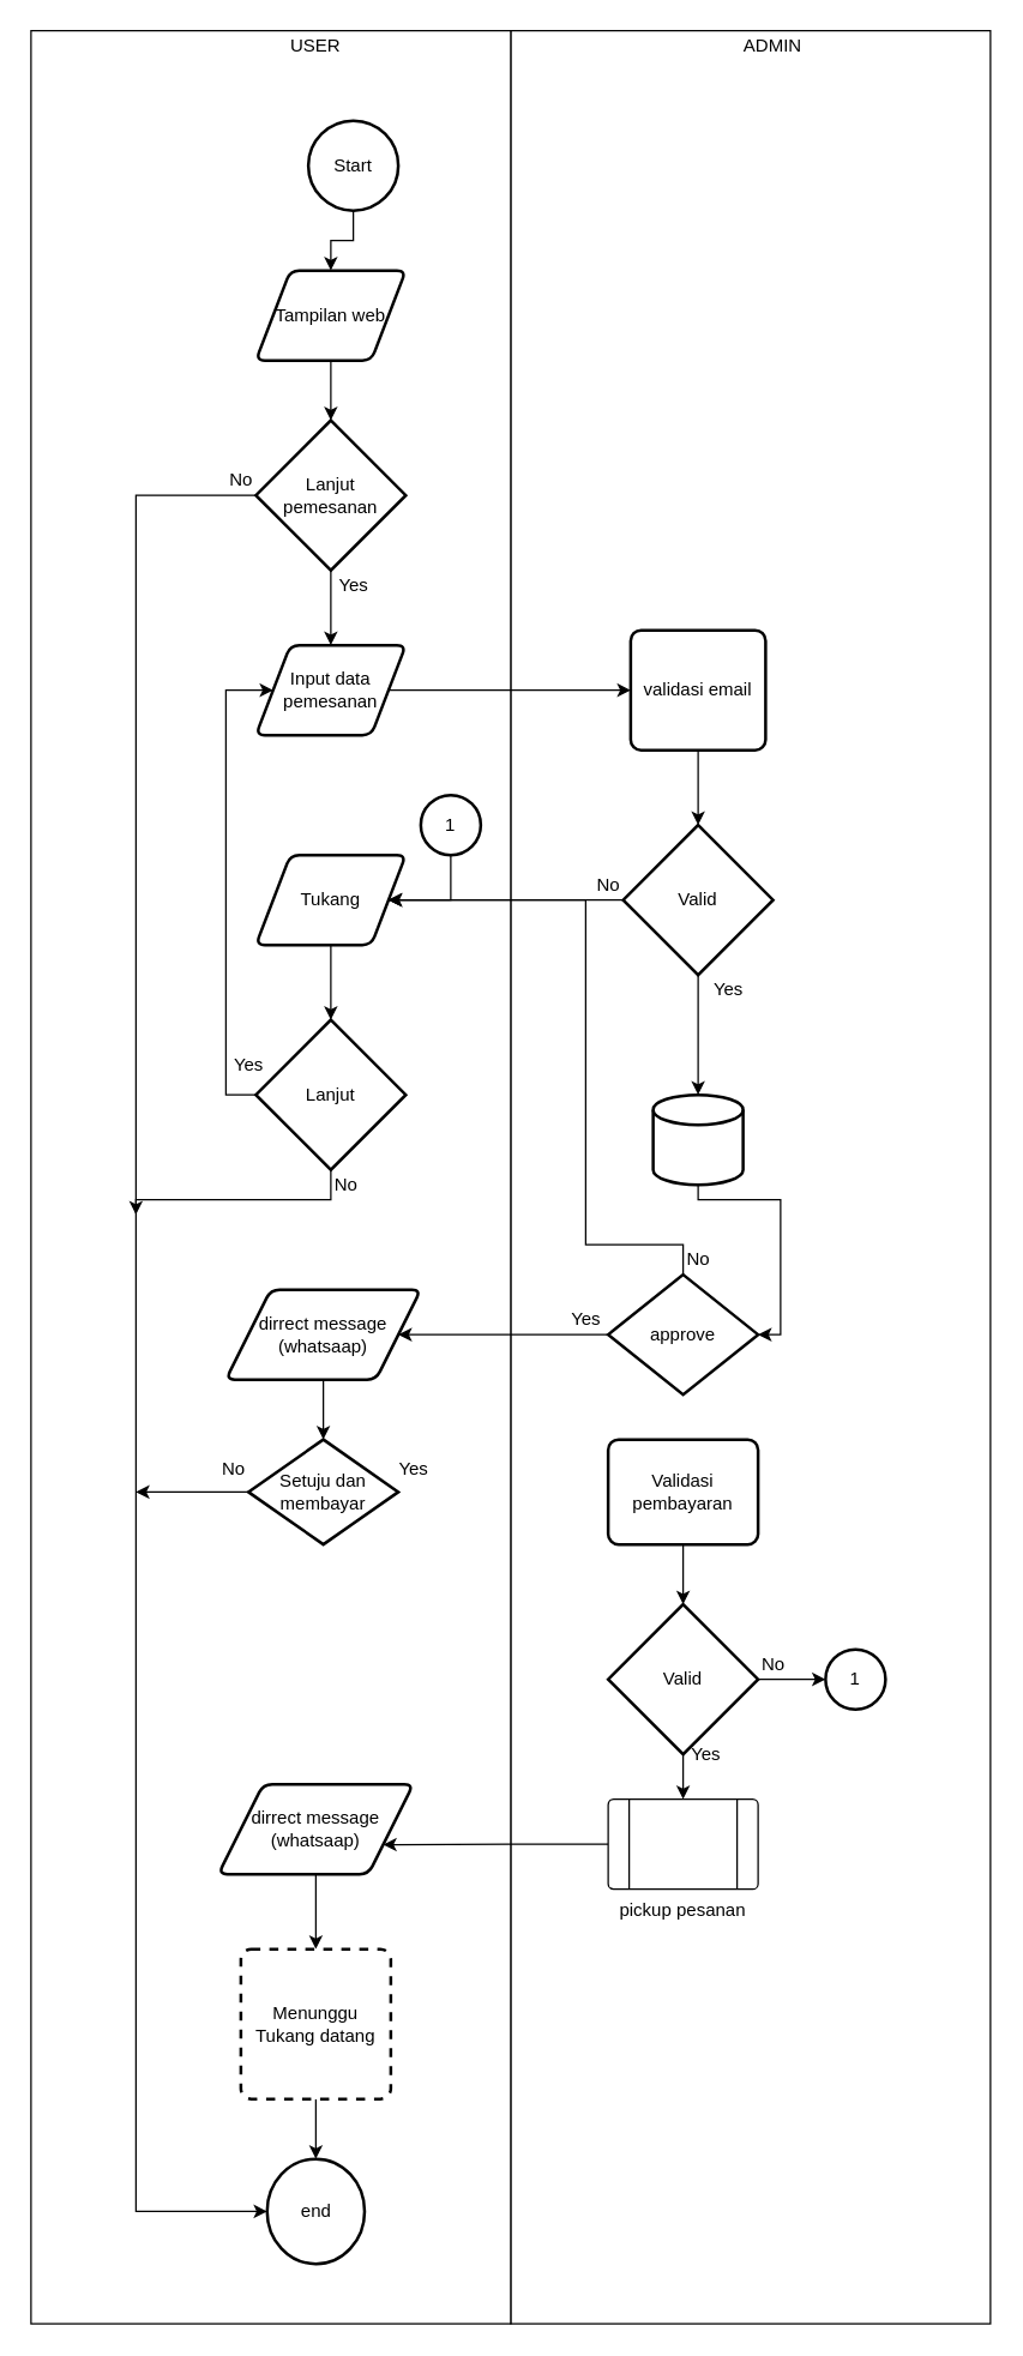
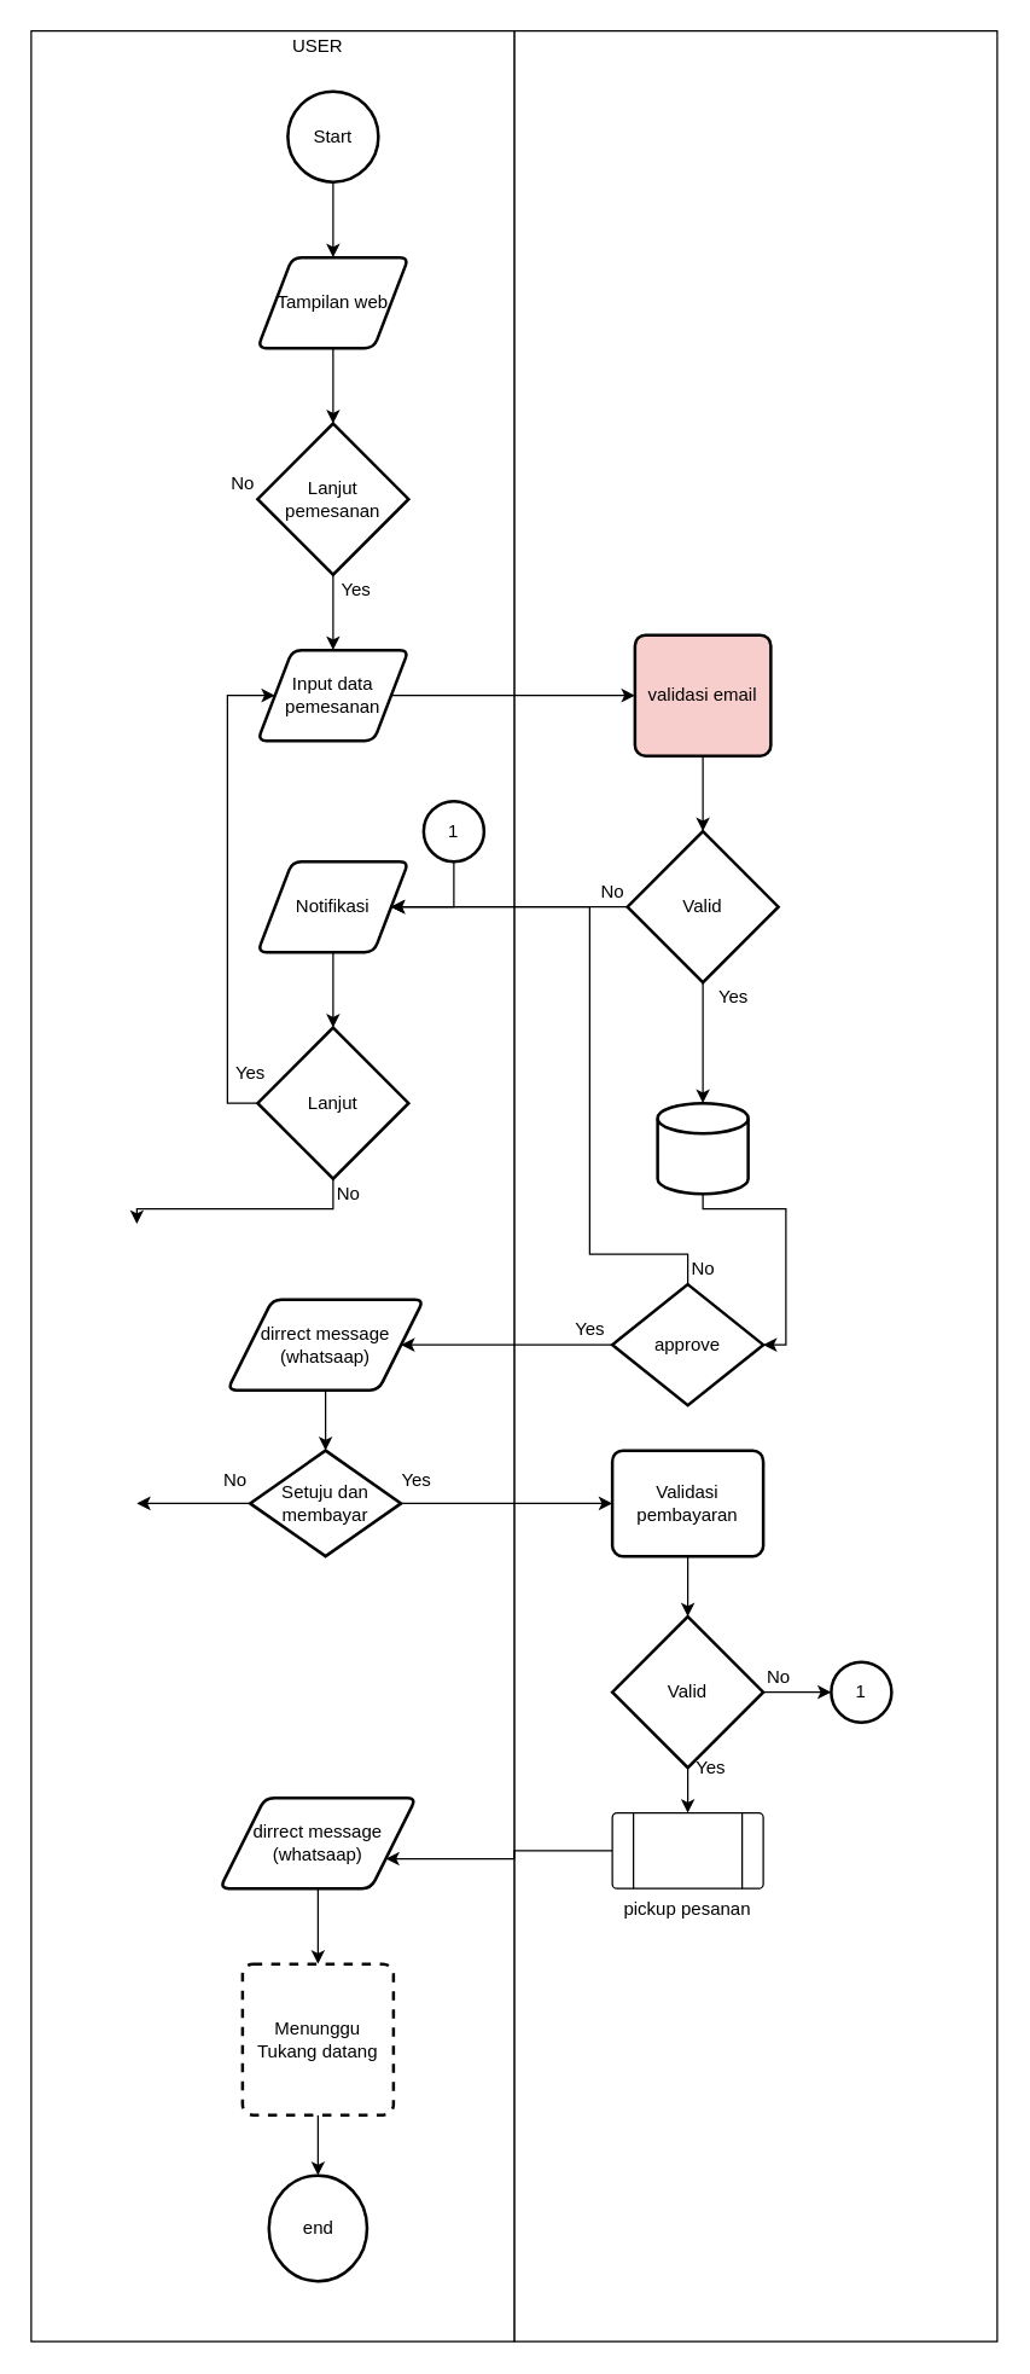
  <mxCell id="0" />
  <mxCell id="1" parent="0" />
  <mxCell id="2" value="" style="rounded=0;whiteSpace=wrap;html=1;" parent="1" vertex="1"><mxGeometry x="340" y="20" width="320" height="1530" as="geometry" /></mxCell>
  <mxCell id="3" value="" style="rounded=0;whiteSpace=wrap;html=1;" parent="1" vertex="1"><mxGeometry x="20" y="20" width="320" height="1530" as="geometry" /></mxCell>
  <mxCell id="4" style="edgeStyle=orthogonalEdgeStyle;rounded=0;orthogonalLoop=1;jettySize=auto;html=1;exitX=0.5;exitY=1;exitDx=0;exitDy=0;exitPerimeter=0;entryX=0.5;entryY=0;entryDx=0;entryDy=0;" parent="1" source="5" target="7" edge="1"><mxGeometry relative="1" as="geometry" /></mxCell>
- <mxCell id="5" value="Start" style="strokeWidth=2;html=1;shape=mxgraph.flowchart.start_2;whiteSpace=wrap;" parent="1" vertex="1"><mxGeometry x="205" y="80" width="60" height="60" as="geometry" /></mxCell>
+ <mxCell id="5" value="Start" style="strokeWidth=2;html=1;shape=mxgraph.flowchart.start_2;whiteSpace=wrap;" parent="1" vertex="1"><mxGeometry x="190" y="60" width="60" height="60" as="geometry" /></mxCell>
  <mxCell id="6" style="edgeStyle=orthogonalEdgeStyle;rounded=0;orthogonalLoop=1;jettySize=auto;html=1;exitX=0.5;exitY=1;exitDx=0;exitDy=0;entryX=0.5;entryY=0;entryDx=0;entryDy=0;entryPerimeter=0;" parent="1" source="7" target="10" edge="1"><mxGeometry relative="1" as="geometry" /></mxCell>
- <mxCell id="7" value="Tampilan web" style="shape=parallelogram;html=1;strokeWidth=2;perimeter=parallelogramPerimeter;whiteSpace=wrap;rounded=1;arcSize=12;size=0.23;" parent="1" vertex="1"><mxGeometry x="170" y="180" width="100" height="60" as="geometry" /></mxCell>
+ <mxCell id="7" value="Tampilan web" style="shape=parallelogram;html=1;strokeWidth=2;perimeter=parallelogramPerimeter;whiteSpace=wrap;rounded=1;arcSize=12;size=0.23;" parent="1" vertex="1"><mxGeometry x="170" y="170" width="100" height="60" as="geometry" /></mxCell>
  <mxCell id="8" style="edgeStyle=orthogonalEdgeStyle;rounded=0;orthogonalLoop=1;jettySize=auto;html=1;exitX=0.5;exitY=1;exitDx=0;exitDy=0;exitPerimeter=0;entryX=0.5;entryY=0;entryDx=0;entryDy=0;" parent="1" source="10" target="12" edge="1"><mxGeometry relative="1" as="geometry" /></mxCell>
- <mxCell id="9" style="edgeStyle=orthogonalEdgeStyle;rounded=0;orthogonalLoop=1;jettySize=auto;html=1;exitX=0;exitY=0.5;exitDx=0;exitDy=0;exitPerimeter=0;entryX=0;entryY=0.5;entryDx=0;entryDy=0;entryPerimeter=0;" parent="1" source="10" target="36" edge="1"><mxGeometry relative="1" as="geometry"><Array as="points"><mxPoint x="90" y="330" /><mxPoint x="90" y="1475" /></Array></mxGeometry></mxCell>
  <mxCell id="10" value="Lanjut pemesanan" style="strokeWidth=2;html=1;shape=mxgraph.flowchart.decision;whiteSpace=wrap;" parent="1" vertex="1"><mxGeometry x="170" y="280" width="100" height="100" as="geometry" /></mxCell>
  <mxCell id="11" style="edgeStyle=orthogonalEdgeStyle;rounded=0;orthogonalLoop=1;jettySize=auto;html=1;exitX=1;exitY=0.5;exitDx=0;exitDy=0;entryX=0;entryY=0.5;entryDx=0;entryDy=0;" parent="1" source="12" target="14" edge="1"><mxGeometry relative="1" as="geometry" /></mxCell>
  <mxCell id="12" value="Input data pemesanan" style="shape=parallelogram;html=1;strokeWidth=2;perimeter=parallelogramPerimeter;whiteSpace=wrap;rounded=1;arcSize=12;size=0.23;" parent="1" vertex="1"><mxGeometry x="170" y="430" width="100" height="60" as="geometry" /></mxCell>
  <mxCell id="13" style="edgeStyle=orthogonalEdgeStyle;rounded=0;orthogonalLoop=1;jettySize=auto;html=1;exitX=0.5;exitY=1;exitDx=0;exitDy=0;entryX=0.5;entryY=0;entryDx=0;entryDy=0;entryPerimeter=0;" parent="1" source="14" target="41" edge="1"><mxGeometry relative="1" as="geometry" /></mxCell>
- <mxCell id="14" value="validasi email" style="rounded=1;whiteSpace=wrap;html=1;absoluteArcSize=1;arcSize=14;strokeWidth=2;" parent="1" vertex="1"><mxGeometry x="420" y="420" width="90" height="80" as="geometry" /></mxCell>
+ <mxCell id="14" value="validasi email" style="rounded=1;whiteSpace=wrap;html=1;absoluteArcSize=1;arcSize=14;strokeWidth=2;fillColor=#f8cecc;" parent="1" vertex="1"><mxGeometry x="420" y="420" width="90" height="80" as="geometry" /></mxCell>
  <mxCell id="15" style="edgeStyle=orthogonalEdgeStyle;rounded=0;orthogonalLoop=1;jettySize=auto;html=1;exitX=0.5;exitY=1;exitDx=0;exitDy=0;exitPerimeter=0;entryX=1;entryY=0.5;entryDx=0;entryDy=0;entryPerimeter=0;" parent="1" source="16" target="19" edge="1"><mxGeometry relative="1" as="geometry"><Array as="points"><mxPoint x="465" y="800" /><mxPoint x="520" y="800" /><mxPoint x="520" y="890" /></Array></mxGeometry></mxCell>
  <mxCell id="16" value="" style="strokeWidth=2;html=1;shape=mxgraph.flowchart.database;whiteSpace=wrap;" parent="1" vertex="1"><mxGeometry x="435" y="730" width="60" height="60" as="geometry" /></mxCell>
  <mxCell id="17" style="edgeStyle=orthogonalEdgeStyle;rounded=0;orthogonalLoop=1;jettySize=auto;html=1;exitX=0;exitY=0.5;exitDx=0;exitDy=0;exitPerimeter=0;entryX=1;entryY=0.5;entryDx=0;entryDy=0;" parent="1" source="19" target="21" edge="1"><mxGeometry relative="1" as="geometry" /></mxCell>
  <mxCell id="18" style="edgeStyle=orthogonalEdgeStyle;rounded=0;orthogonalLoop=1;jettySize=auto;html=1;exitX=0.5;exitY=0;exitDx=0;exitDy=0;exitPerimeter=0;entryX=1;entryY=0.5;entryDx=0;entryDy=0;" parent="1" source="19" target="43" edge="1"><mxGeometry relative="1" as="geometry"><Array as="points"><mxPoint x="455" y="830" /><mxPoint x="390" y="830" /><mxPoint x="390" y="600" /></Array></mxGeometry></mxCell>
  <mxCell id="19" value="approve" style="strokeWidth=2;html=1;shape=mxgraph.flowchart.decision;whiteSpace=wrap;" parent="1" vertex="1"><mxGeometry x="405" y="850" width="100" height="80" as="geometry" /></mxCell>
  <mxCell id="20" style="edgeStyle=orthogonalEdgeStyle;rounded=0;orthogonalLoop=1;jettySize=auto;html=1;exitX=0.5;exitY=1;exitDx=0;exitDy=0;entryX=0.5;entryY=0;entryDx=0;entryDy=0;entryPerimeter=0;" parent="1" source="21" target="24" edge="1"><mxGeometry relative="1" as="geometry" /></mxCell>
  <mxCell id="21" value="dirrect message (whatsaap)" style="shape=parallelogram;html=1;strokeWidth=2;perimeter=parallelogramPerimeter;whiteSpace=wrap;rounded=1;arcSize=12;size=0.23;" parent="1" vertex="1"><mxGeometry x="150" y="860" width="130" height="60" as="geometry" /></mxCell>
+ <mxCell id="22" style="edgeStyle=orthogonalEdgeStyle;rounded=0;orthogonalLoop=1;jettySize=auto;html=1;exitX=1;exitY=0.5;exitDx=0;exitDy=0;exitPerimeter=0;" parent="1" source="24" target="26" edge="1"><mxGeometry relative="1" as="geometry" /></mxCell>
  <mxCell id="23" style="edgeStyle=orthogonalEdgeStyle;rounded=0;orthogonalLoop=1;jettySize=auto;html=1;exitX=0;exitY=0.5;exitDx=0;exitDy=0;exitPerimeter=0;" parent="1" source="24" edge="1"><mxGeometry relative="1" as="geometry"><mxPoint x="90" y="995" as="targetPoint" /></mxGeometry></mxCell>
  <mxCell id="24" value="Setuju dan membayar" style="strokeWidth=2;html=1;shape=mxgraph.flowchart.decision;whiteSpace=wrap;" parent="1" vertex="1"><mxGeometry x="165" y="960" width="100" height="70" as="geometry" /></mxCell>
  <mxCell id="25" style="edgeStyle=orthogonalEdgeStyle;rounded=0;orthogonalLoop=1;jettySize=auto;html=1;exitX=0.5;exitY=1;exitDx=0;exitDy=0;entryX=0.5;entryY=0;entryDx=0;entryDy=0;entryPerimeter=0;" parent="1" source="26" target="29" edge="1"><mxGeometry relative="1" as="geometry" /></mxCell>
  <mxCell id="26" value="Validasi pembayaran" style="rounded=1;whiteSpace=wrap;html=1;absoluteArcSize=1;arcSize=14;strokeWidth=2;" parent="1" vertex="1"><mxGeometry x="405" y="960" width="100" height="70" as="geometry" /></mxCell>
  <mxCell id="27" style="edgeStyle=orthogonalEdgeStyle;rounded=0;orthogonalLoop=1;jettySize=auto;html=1;exitX=0.5;exitY=1;exitDx=0;exitDy=0;exitPerimeter=0;entryX=0.5;entryY=0;entryDx=0;entryDy=0;" parent="1" source="29" target="33" edge="1"><mxGeometry relative="1" as="geometry" /></mxCell>
  <mxCell id="28" style="edgeStyle=orthogonalEdgeStyle;rounded=0;orthogonalLoop=1;jettySize=auto;html=1;exitX=1;exitY=0.5;exitDx=0;exitDy=0;exitPerimeter=0;" parent="1" source="29" target="55" edge="1"><mxGeometry relative="1" as="geometry"><mxPoint x="550" y="1120" as="targetPoint" /></mxGeometry></mxCell>
  <mxCell id="29" value="Valid" style="strokeWidth=2;html=1;shape=mxgraph.flowchart.decision;whiteSpace=wrap;" parent="1" vertex="1"><mxGeometry x="405" y="1070" width="100" height="100" as="geometry" /></mxCell>
  <mxCell id="30" style="edgeStyle=orthogonalEdgeStyle;rounded=0;orthogonalLoop=1;jettySize=auto;html=1;exitX=0.5;exitY=1;exitDx=0;exitDy=0;entryX=0.5;entryY=0;entryDx=0;entryDy=0;" parent="1" source="31" target="35" edge="1"><mxGeometry relative="1" as="geometry" /></mxCell>
  <mxCell id="31" value="dirrect message (whatsaap)" style="shape=parallelogram;html=1;strokeWidth=2;perimeter=parallelogramPerimeter;whiteSpace=wrap;rounded=1;arcSize=12;size=0.23;" parent="1" vertex="1"><mxGeometry x="145" y="1190" width="130" height="60" as="geometry" /></mxCell>
  <mxCell id="32" style="edgeStyle=orthogonalEdgeStyle;rounded=0;orthogonalLoop=1;jettySize=auto;html=1;exitX=0;exitY=0.5;exitDx=0;exitDy=0;entryX=1;entryY=0.75;entryDx=0;entryDy=0;" parent="1" source="33" target="31" edge="1"><mxGeometry relative="1" as="geometry" /></mxCell>
- <mxCell id="33" value="pickup pesanan" style="verticalLabelPosition=bottom;verticalAlign=top;html=1;shape=process;whiteSpace=wrap;rounded=1;size=0.14;arcSize=6;" parent="1" vertex="1"><mxGeometry x="405" y="1200" width="100" height="60" as="geometry" /></mxCell>
+ <mxCell id="33" value="pickup pesanan" style="verticalLabelPosition=bottom;verticalAlign=top;html=1;shape=process;whiteSpace=wrap;rounded=1;size=0.14;arcSize=6;" parent="1" vertex="1"><mxGeometry x="405" y="1200" width="100" height="50" as="geometry" /></mxCell>
  <mxCell id="34" style="edgeStyle=orthogonalEdgeStyle;rounded=0;orthogonalLoop=1;jettySize=auto;html=1;exitX=0.5;exitY=1;exitDx=0;exitDy=0;entryX=0.5;entryY=0;entryDx=0;entryDy=0;entryPerimeter=0;" parent="1" source="35" target="36" edge="1"><mxGeometry relative="1" as="geometry" /></mxCell>
  <mxCell id="35" value="Menunggu Tukang datang" style="rounded=1;whiteSpace=wrap;html=1;absoluteArcSize=1;arcSize=14;strokeWidth=2;dashed=1;" parent="1" vertex="1"><mxGeometry x="160" y="1300" width="100" height="100" as="geometry" /></mxCell>
  <mxCell id="36" value="end" style="strokeWidth=2;html=1;shape=mxgraph.flowchart.start_2;whiteSpace=wrap;" parent="1" vertex="1"><mxGeometry x="177.5" y="1440" width="65" height="70" as="geometry" /></mxCell>
  <mxCell id="37" value="Yes" style="text;html=1;align=center;verticalAlign=middle;resizable=0;points=[];autosize=1;" parent="1" vertex="1"><mxGeometry x="220" y="380" width="30" height="20" as="geometry" /></mxCell>
  <mxCell id="38" value="No" style="text;html=1;align=center;verticalAlign=middle;resizable=0;points=[];autosize=1;" parent="1" vertex="1"><mxGeometry x="145" y="310" width="30" height="20" as="geometry" /></mxCell>
  <mxCell id="39" style="edgeStyle=orthogonalEdgeStyle;rounded=0;orthogonalLoop=1;jettySize=auto;html=1;exitX=0;exitY=0.5;exitDx=0;exitDy=0;exitPerimeter=0;" parent="1" source="41" target="43" edge="1"><mxGeometry relative="1" as="geometry" /></mxCell>
  <mxCell id="40" style="edgeStyle=orthogonalEdgeStyle;rounded=0;orthogonalLoop=1;jettySize=auto;html=1;exitX=0.5;exitY=1;exitDx=0;exitDy=0;exitPerimeter=0;entryX=0.5;entryY=0;entryDx=0;entryDy=0;entryPerimeter=0;" parent="1" source="41" target="16" edge="1"><mxGeometry relative="1" as="geometry" /></mxCell>
  <mxCell id="41" value="Valid" style="strokeWidth=2;html=1;shape=mxgraph.flowchart.decision;whiteSpace=wrap;" parent="1" vertex="1"><mxGeometry x="415" y="550" width="100" height="100" as="geometry" /></mxCell>
  <mxCell id="42" style="edgeStyle=orthogonalEdgeStyle;rounded=0;orthogonalLoop=1;jettySize=auto;html=1;exitX=0.5;exitY=1;exitDx=0;exitDy=0;entryX=0.5;entryY=0;entryDx=0;entryDy=0;entryPerimeter=0;" parent="1" source="43" target="46" edge="1"><mxGeometry relative="1" as="geometry" /></mxCell>
- <mxCell id="43" value="Tukang" style="shape=parallelogram;html=1;strokeWidth=2;perimeter=parallelogramPerimeter;whiteSpace=wrap;rounded=1;arcSize=12;size=0.23;" parent="1" vertex="1"><mxGeometry x="170" y="570" width="100" height="60" as="geometry" /></mxCell>
+ <mxCell id="43" value="Notifikasi" style="shape=parallelogram;html=1;strokeWidth=2;perimeter=parallelogramPerimeter;whiteSpace=wrap;rounded=1;arcSize=12;size=0.23;" parent="1" vertex="1"><mxGeometry x="170" y="570" width="100" height="60" as="geometry" /></mxCell>
  <mxCell id="44" style="edgeStyle=orthogonalEdgeStyle;rounded=0;orthogonalLoop=1;jettySize=auto;html=1;exitX=0;exitY=0.5;exitDx=0;exitDy=0;exitPerimeter=0;entryX=0;entryY=0.5;entryDx=0;entryDy=0;" parent="1" source="46" target="12" edge="1"><mxGeometry relative="1" as="geometry"><Array as="points"><mxPoint x="150" y="730" /><mxPoint x="150" y="460" /></Array></mxGeometry></mxCell>
  <mxCell id="45" style="edgeStyle=orthogonalEdgeStyle;rounded=0;orthogonalLoop=1;jettySize=auto;html=1;exitX=0.5;exitY=1;exitDx=0;exitDy=0;exitPerimeter=0;" parent="1" source="46" edge="1"><mxGeometry relative="1" as="geometry"><mxPoint x="90" y="810" as="targetPoint" /><Array as="points"><mxPoint x="220" y="800" /><mxPoint x="90" y="800" /></Array></mxGeometry></mxCell>
  <mxCell id="46" value="Lanjut" style="strokeWidth=2;html=1;shape=mxgraph.flowchart.decision;whiteSpace=wrap;" parent="1" vertex="1"><mxGeometry x="170" y="680" width="100" height="100" as="geometry" /></mxCell>
  <mxCell id="47" value="Yes" style="text;html=1;align=center;verticalAlign=middle;resizable=0;points=[];autosize=1;" parent="1" vertex="1"><mxGeometry x="150" y="700" width="30" height="20" as="geometry" /></mxCell>
  <mxCell id="48" value="Yes" style="text;html=1;align=center;verticalAlign=middle;resizable=0;points=[];autosize=1;" parent="1" vertex="1"><mxGeometry x="470" y="650" width="30" height="20" as="geometry" /></mxCell>
  <mxCell id="49" value="No" style="text;html=1;align=center;verticalAlign=middle;resizable=0;points=[];autosize=1;" parent="1" vertex="1"><mxGeometry x="215" y="780" width="30" height="20" as="geometry" /></mxCell>
  <mxCell id="50" value="No" style="text;html=1;align=center;verticalAlign=middle;resizable=0;points=[];autosize=1;" parent="1" vertex="1"><mxGeometry x="390" y="580" width="30" height="20" as="geometry" /></mxCell>
  <mxCell id="51" value="No" style="text;html=1;align=center;verticalAlign=middle;resizable=0;points=[];autosize=1;" parent="1" vertex="1"><mxGeometry x="140" y="970" width="30" height="20" as="geometry" /></mxCell>
  <mxCell id="52" value="Yes" style="text;html=1;align=center;verticalAlign=middle;resizable=0;points=[];autosize=1;" parent="1" vertex="1"><mxGeometry x="375" y="870" width="30" height="20" as="geometry" /></mxCell>
  <mxCell id="53" value="Yes" style="text;html=1;align=center;verticalAlign=middle;resizable=0;points=[];autosize=1;" parent="1" vertex="1"><mxGeometry x="260" y="970" width="30" height="20" as="geometry" /></mxCell>
  <mxCell id="54" value="Yes" style="text;html=1;align=center;verticalAlign=middle;resizable=0;points=[];autosize=1;" parent="1" vertex="1"><mxGeometry x="455" y="1160" width="30" height="20" as="geometry" /></mxCell>
  <mxCell id="55" value="1" style="strokeWidth=2;html=1;shape=mxgraph.flowchart.start_2;whiteSpace=wrap;" parent="1" vertex="1"><mxGeometry x="550" y="1100" width="40" height="40" as="geometry" /></mxCell>
  <mxCell id="56" style="edgeStyle=orthogonalEdgeStyle;rounded=0;orthogonalLoop=1;jettySize=auto;html=1;exitX=0.5;exitY=1;exitDx=0;exitDy=0;exitPerimeter=0;entryX=1;entryY=0.5;entryDx=0;entryDy=0;" parent="1" source="57" target="43" edge="1"><mxGeometry relative="1" as="geometry" /></mxCell>
  <mxCell id="57" value="1" style="strokeWidth=2;html=1;shape=mxgraph.flowchart.start_2;whiteSpace=wrap;" parent="1" vertex="1"><mxGeometry x="280" y="530" width="40" height="40" as="geometry" /></mxCell>
  <mxCell id="58" value="No" style="text;html=1;align=center;verticalAlign=middle;resizable=0;points=[];autosize=1;" parent="1" vertex="1"><mxGeometry x="500" y="1100" width="30" height="20" as="geometry" /></mxCell>
  <mxCell id="59" value="No" style="text;html=1;align=center;verticalAlign=middle;resizable=0;points=[];autosize=1;" parent="1" vertex="1"><mxGeometry x="450" y="830" width="30" height="20" as="geometry" /></mxCell>
  <mxCell id="60" value="USER" style="text;html=1;strokeColor=none;fillColor=none;align=center;verticalAlign=middle;whiteSpace=wrap;rounded=0;" parent="1" vertex="1"><mxGeometry x="190" y="20" width="40" height="20" as="geometry" /></mxCell>
- <mxCell id="61" value="ADMIN" style="text;html=1;strokeColor=none;fillColor=none;align=center;verticalAlign=middle;whiteSpace=wrap;rounded=0;" parent="1" vertex="1"><mxGeometry x="495" y="20" width="40" height="20" as="geometry" /></mxCell>
